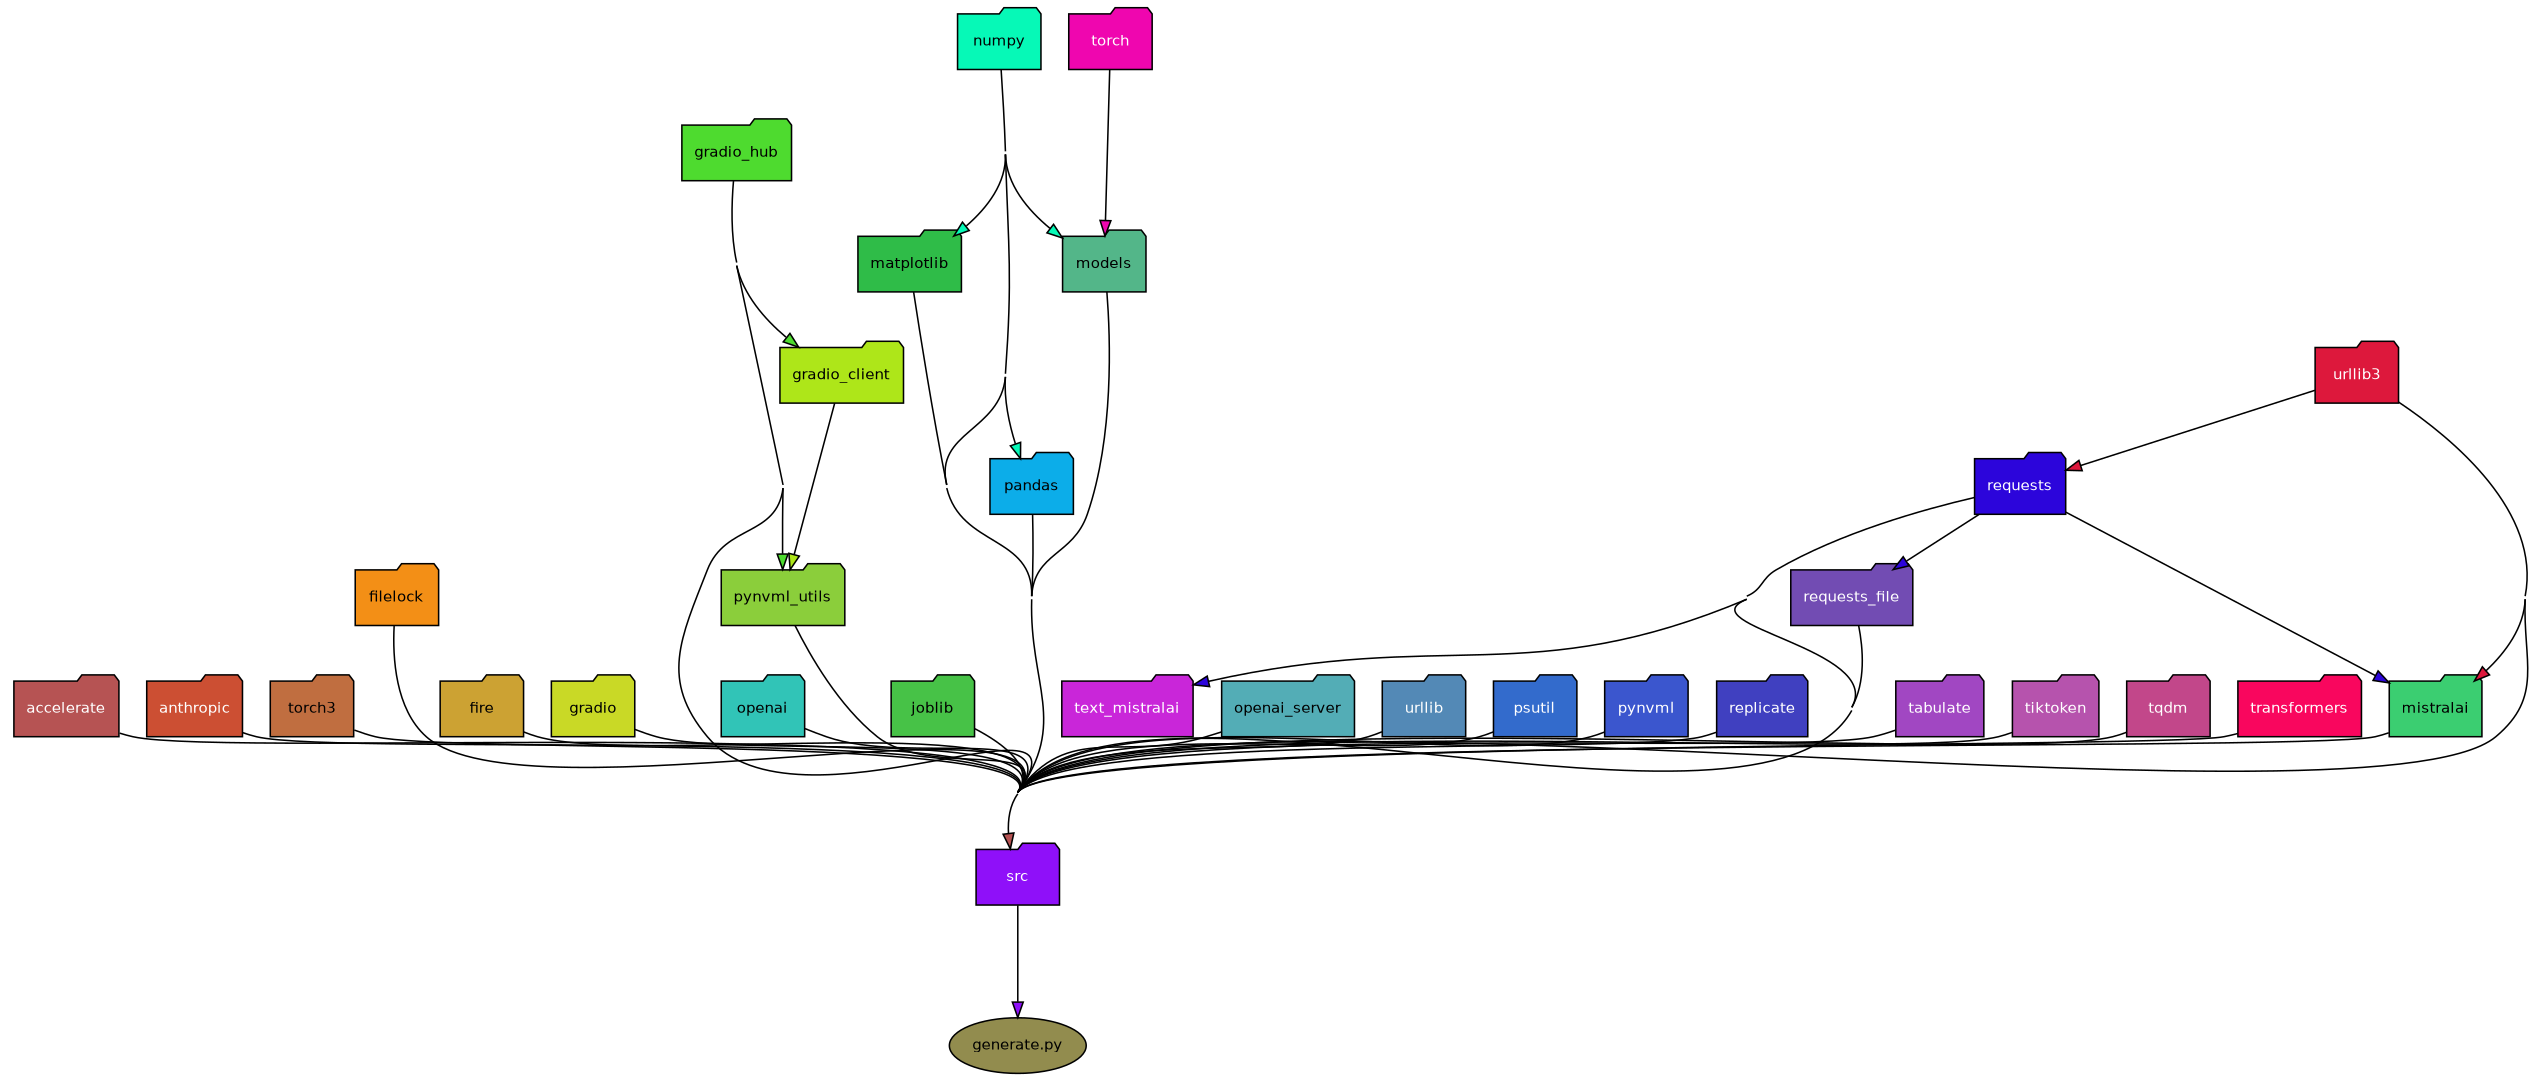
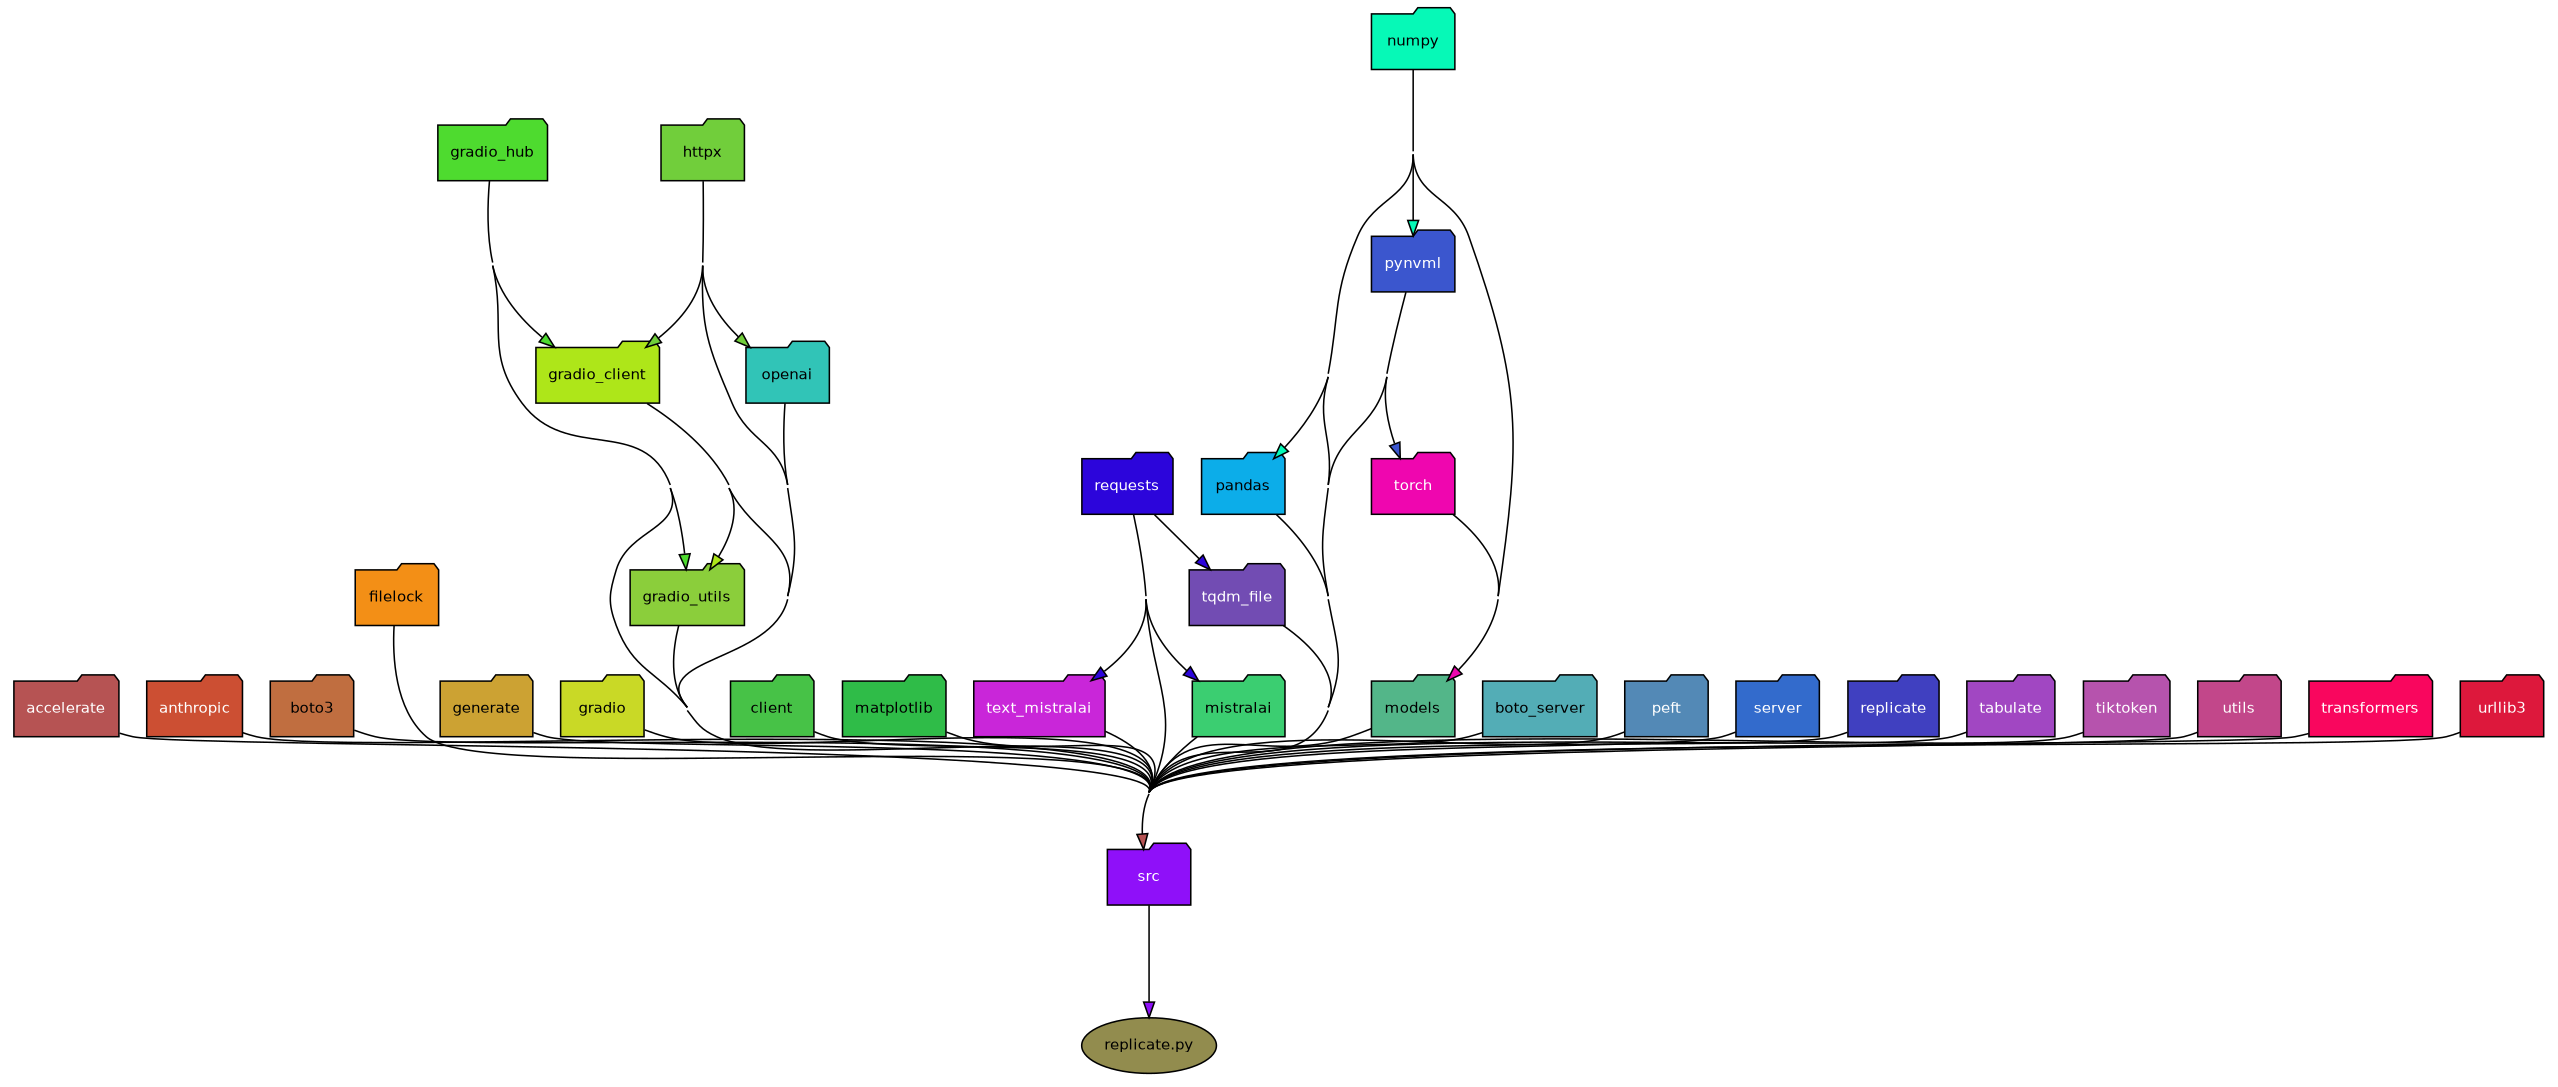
  digraph {
    concentrate=true
    rankdir=TB
    node [fontcolor="#000000" fontname=Helvetica fontsize=10 style=filled shape=folder]
    edge [fillcolor="#06f9b7" minlen=2]
-   n1 [fillcolor="#928c4e" label="generate.py" shape=""]
+   n1 [fillcolor="#928c4e" label="replicate.py" shape=""]
    accelerate [fillcolor="#b65353" fontcolor="#ffffff"]
    src [fillcolor="#8f10f9" fontcolor="#ffffff"]
    anthropic [fillcolor="#cc4f33" fontcolor="#ffffff"]
-   boto3 [fillcolor="#c06e40" label=torch3]
+   boto3 [fillcolor="#c06e40"]
    filelock [fillcolor="#f38f16"]
-   fire [fillcolor="#cca233"]
+   fire [fillcolor="#cca233" label=generate]
    gradio [fillcolor="#c9d926"]
    gradio_client [fillcolor="#aee619"]
-   gradio_utils [fillcolor="#8bce3b" label=pynvml_utils]
+   gradio_utils [fillcolor="#8bce3b"]
+   httpx [fillcolor="#71ce3b"]
    openai [fillcolor="#31c4b7"]
    n13 [fillcolor="#4edb2f" label=gradio_hub]
-   joblib [fillcolor="#47c247"]
+   joblib [fillcolor="#47c247" label=client]
    matplotlib [fillcolor="#2fbc48"]
    mistralai [fillcolor="#3bce71"]
    models [fillcolor="#53b689"]
    numpy [fillcolor="#06f9b7"]
    pandas [fillcolor="#0cade9"]
-   openai_server [fillcolor="#53adb6"]
-   peft [fillcolor="#5389b6" fontcolor="#ffffff" label=urllib]
-   psutil [fillcolor="#336bcc" fontcolor="#ffffff"]
+   openai_server [fillcolor="#53adb6" label=boto_server]
+   peft [fillcolor="#5389b6" fontcolor="#ffffff"]
+   psutil [fillcolor="#336bcc" fontcolor="#ffffff" label=server]
    pynvml [fillcolor="#3b56ce" fontcolor="#ffffff"]
    torch [fillcolor="#ef06af" fontcolor="#ffffff"]
    replicate [fillcolor="#4040c0" fontcolor="#ffffff"]
    requests [fillcolor="#2c05db" fontcolor="#ffffff"]
-   requests_file [fillcolor="#724cb3" fontcolor="#ffffff"]
+   requests_file [fillcolor="#724cb3" fontcolor="#ffffff" label=tqdm_file]
    n28 [fillcolor="#c926d9" fontcolor="#ffffff" label=text_mistralai]
    tabulate [fillcolor="#a147c2" fontcolor="#ffffff"]
    tiktoken [fillcolor="#b653ad" fontcolor="#ffffff"]
-   tqdm [fillcolor="#c2478a" fontcolor="#ffffff"]
+   tqdm [fillcolor="#c2478a" fontcolor="#ffffff" label=utils]
    transformers [fillcolor="#f9065e" fontcolor="#ffffff"]
    urllib3 [fillcolor="#dd183c" fontcolor="#ffffff"]
    accelerate -> src [fillcolor="#b65353"]
    src -> n1 [fillcolor="#8f10f9"]
    anthropic -> src [fillcolor="#cc4f33"]
    boto3 -> src [fillcolor="#c06e40"]
    filelock -> src [fillcolor="#f38f16" minlen=3]
    fire -> src [fillcolor="#cca233"]
    gradio -> src [fillcolor="#c9d926"]
+   gradio_client -> src [fillcolor="#aee619"]
    gradio_client -> gradio_utils [fillcolor="#aee619"]
    gradio_utils -> src [fillcolor="#8bce3b" minlen=3]
+   httpx -> src [fillcolor="#71ce3b"]
+   httpx -> gradio_client [fillcolor="#71ce3b"]
+   httpx -> openai [fillcolor="#71ce3b" minlen=""]
    openai -> src [fillcolor="#31c4b7"]
    n13 -> src [fillcolor="#4edb2f"]
    n13 -> gradio_client [fillcolor="#4edb2f"]
    n13 -> gradio_utils [fillcolor="#4edb2f"]
    joblib -> src [fillcolor="#47c247"]
    matplotlib -> src [fillcolor="#2fbc48"]
    mistralai -> src [fillcolor="#3bce71"]
    models -> src [fillcolor="#53b689"]
    numpy -> src [minlen=3]
-   numpy -> matplotlib
+   numpy -> pynvml
    numpy -> models
    numpy -> pandas [minlen=4]
    pandas -> src [fillcolor="#0cade9" minlen=4]
    openai_server -> src [fillcolor="#53adb6"]
    peft -> src [fillcolor="#5389b6"]
    psutil -> src [fillcolor="#336bcc"]
    pynvml -> src [fillcolor="#3b56ce"]
+   pynvml -> torch [fillcolor="#3b56ce"]
    torch -> models [fillcolor="#ef06af"]
    replicate -> src [fillcolor="#4040c0"]
    requests -> src [fillcolor="#2c05db"]
    requests -> mistralai [fillcolor="#2c05db"]
    requests -> requests_file [fillcolor="#2c05db" minlen=""]
    requests -> n28 [fillcolor="#2c05db"]
    requests_file -> src [fillcolor="#724cb3"]
+   n28 -> src [fillcolor="#c926d9"]
    tabulate -> src [fillcolor="#a147c2"]
    tiktoken -> src [fillcolor="#b653ad"]
    tqdm -> src [fillcolor="#c2478a"]
    transformers -> src [fillcolor="#f9065e"]
    urllib3 -> src [fillcolor="#dd183c"]
-   urllib3 -> mistralai [fillcolor="#dd183c"]
-   urllib3 -> requests [fillcolor="#dd183c" minlen=""]
  }
